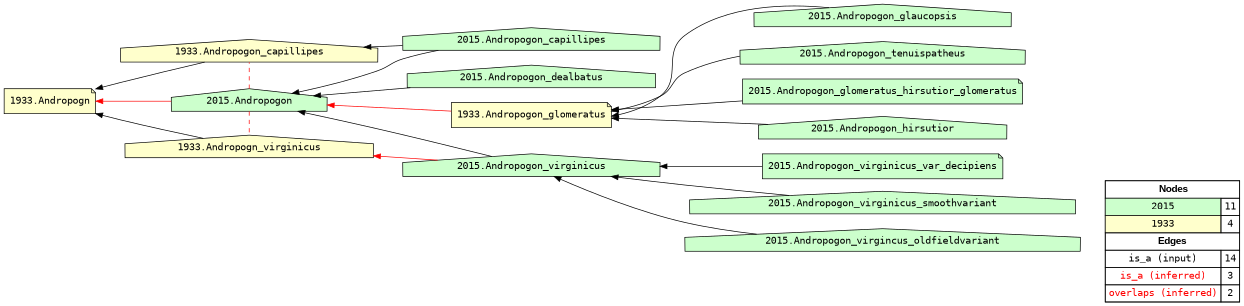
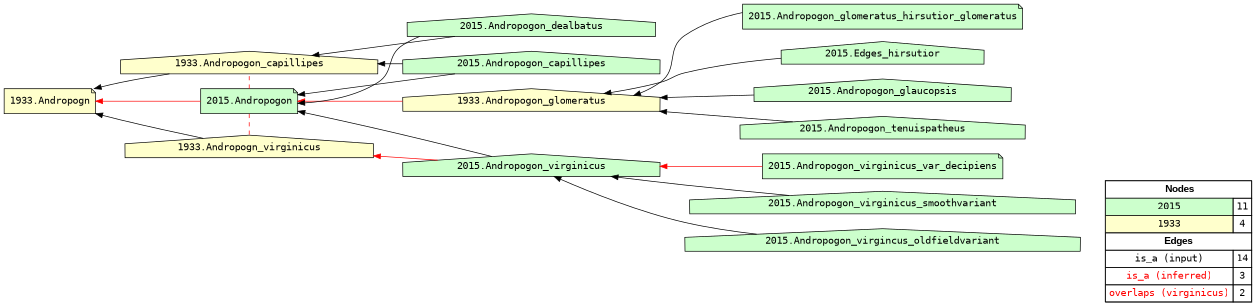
  digraph {
    fontname="DejaVu Sans Mono"
    rankdir=RL
    node [fillcolor="#CCFFCC" fontname="DejaVu Sans Mono" shape=house style=filled]
    edge [arrowhead=normal color="#000000" constraint=true fontname="DejaVu Sans Mono" penwidth=1 style=solid]
-   n1 [fillcolor=white label=<   <TABLE BORDER="0" CELLBORDER="1" CELLSPACING="0" CELLPADDING="4">  <TR> <TD COLSPAN="2"><font face="Arial Black"> Nodes</font></TD> </TR>  <TR>   <TD bgcolor="#CCFFCC" fontname="helvetica">2015</TD>   <TD>11</TD>   </TR>  <TR>   <TD bgcolor="#FFFFCC" fontname="helvetica">1933</TD>   <TD>4</TD>   </TR>  <TR> <TD COLSPAN="2"><font face = "Arial Black"> Edges </font></TD> </TR>  <TR>   <TD><font color ="#000000">is_a (input)</font></TD><TD>14</TD> </TR> <TR>   <TD><font color ="#FF0000">is_a (inferred)</font></TD><TD>3</TD> </TR> <TR>   <TD><font color ="#FF0000">overlaps (inferred)</font></TD><TD>2</TD> </TR> </TABLE>   > margin=0 shape=box]
-   "1933.Andropogon_glomeratus" [fillcolor="#FFFFCC" shape=note]
-   "2015.Andropogon_hirsutior"
-   "2015.Andropogon"
+   n1 [fillcolor=white label=<   <TABLE BORDER="0" CELLBORDER="1" CELLSPACING="0" CELLPADDING="4">  <TR> <TD COLSPAN="2"><font face="Arial Black"> Nodes</font></TD> </TR>  <TR>   <TD bgcolor="#CCFFCC" fontname="helvetica">2015</TD>   <TD>11</TD>   </TR>  <TR>   <TD bgcolor="#FFFFCC" fontname="helvetica">1933</TD>   <TD>4</TD>   </TR>  <TR> <TD COLSPAN="2"><font face = "Arial Black"> Edges </font></TD> </TR>  <TR>   <TD><font color ="#000000">is_a (input)</font></TD><TD>14</TD> </TR> <TR>   <TD><font color ="#FF0000">is_a (inferred)</font></TD><TD>3</TD> </TR> <TR>   <TD><font color ="#FF0000">overlaps (virginicus)</font></TD><TD>2</TD> </TR> </TABLE>   > margin=0 shape=box]
+   "1933.Andropogon_glomeratus" [fillcolor="#FFFFCC"]
+   "2015.Andropogon_hirsutior" [label="2015.Edges_hirsutior"]
+   "2015.Andropogon" [shape=note]
    "2015.Andropogon_glaucopsis"
    "2015.Andropogon_dealbatus"
    "1933.Andropogon_capillipes" [fillcolor="#FFFFCC"]
    "1933.Andropogn" [fillcolor="#FFFFCC" shape=note]
    "1933.Andropogn_virginicus" [fillcolor="#FFFFCC"]
    "2015.Andropogon_capillipes"
    "2015.Andropogon_virginicus_var_decipiens" [shape=note]
    "2015.Andropogon_virginicus"
    "2015.Andropogon_tenuispatheus"
    "2015.Andropogon_virginicus_smoothvariant"
    n15 [label="2015.Andropogon_glomeratus_hirsutior_glomeratus" shape=note]
    "2015.Andropogon_virgincus_oldfieldvariant"
    subgraph sub_1 {
      rank=source
      n1
    }
    "1933.Andropogon_glomeratus" -> "2015.Andropogon" [color="#FF0000"]
    "2015.Andropogon_hirsutior" -> "1933.Andropogon_glomeratus"
    "2015.Andropogon" -> "1933.Andropogon_capillipes" [arrowhead=none color="#FF0000" constraint=false style=dashed]
    "2015.Andropogon" -> "1933.Andropogn" [color="#FF0000"]
    "2015.Andropogon" -> "1933.Andropogn_virginicus" [arrowhead=none color="#FF0000" constraint=false style=dashed]
    "2015.Andropogon_glaucopsis" -> "1933.Andropogon_glomeratus"
    "2015.Andropogon_dealbatus" -> "2015.Andropogon"
+   "2015.Andropogon_dealbatus" -> "1933.Andropogon_capillipes"
    "1933.Andropogon_capillipes" -> "1933.Andropogn"
    "1933.Andropogn_virginicus" -> "1933.Andropogn"
    "2015.Andropogon_capillipes" -> "2015.Andropogon"
    "2015.Andropogon_capillipes" -> "1933.Andropogon_capillipes"
-   "2015.Andropogon_virginicus_var_decipiens" -> "2015.Andropogon_virginicus"
+   "2015.Andropogon_virginicus_var_decipiens" -> "2015.Andropogon_virginicus" [color="#FF0000"]
    "2015.Andropogon_virginicus" -> "2015.Andropogon"
    "2015.Andropogon_virginicus" -> "1933.Andropogn_virginicus" [color="#FF0000"]
    "2015.Andropogon_tenuispatheus" -> "1933.Andropogon_glomeratus"
    "2015.Andropogon_virginicus_smoothvariant" -> "2015.Andropogon_virginicus"
    n15 -> "1933.Andropogon_glomeratus"
    "2015.Andropogon_virgincus_oldfieldvariant" -> "2015.Andropogon_virginicus"
  }
